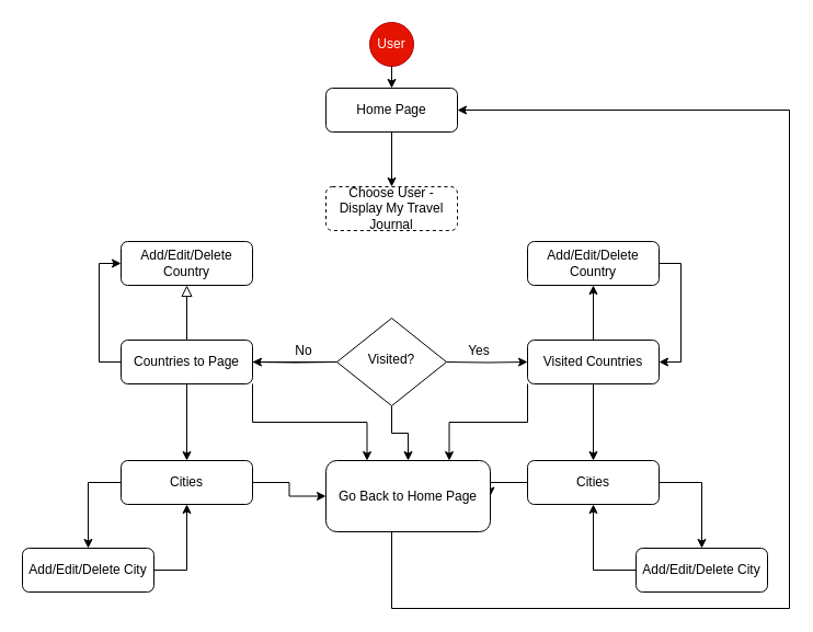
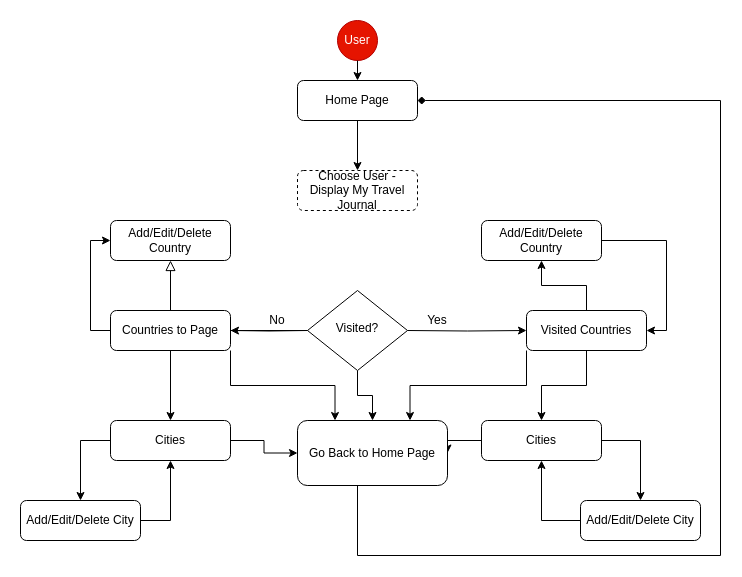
  <mxCell id="0" />
  <mxCell id="1" parent="0" />
  <mxCell id="2" style="edgeStyle=orthogonalEdgeStyle;rounded=0;orthogonalLoop=1;jettySize=auto;html=1;exitX=0.5;exitY=1;exitDx=0;exitDy=0;" edge="1" parent="1" source="3" target="12"><mxGeometry relative="1" as="geometry" /></mxCell>
  <mxCell id="3" value="Home Page" style="rounded=1;whiteSpace=wrap;html=1;fontSize=12;glass=0;strokeWidth=1;shadow=0;" parent="1" vertex="1"><mxGeometry x="297" y="80" width="120" height="40" as="geometry" /></mxCell>
  <mxCell id="4" value="" style="rounded=0;html=1;jettySize=auto;orthogonalLoop=1;fontSize=11;endArrow=block;endFill=0;endSize=8;strokeWidth=1;shadow=0;labelBackgroundColor=none;edgeStyle=orthogonalEdgeStyle;" parent="1" source="6" target="7" edge="1"><mxGeometry y="20" relative="1" as="geometry"><mxPoint as="offset" /><mxPoint x="197" y="280" as="targetPoint" /></mxGeometry></mxCell>
  <mxCell id="5" style="edgeStyle=orthogonalEdgeStyle;rounded=0;orthogonalLoop=1;jettySize=auto;html=1;exitX=0.5;exitY=1;exitDx=0;exitDy=0;" edge="1" parent="1" source="6" target="36"><mxGeometry relative="1" as="geometry" /></mxCell>
  <mxCell id="6" value="Visited?" style="rhombus;whiteSpace=wrap;html=1;shadow=0;fontFamily=Helvetica;fontSize=12;align=center;strokeWidth=1;spacing=6;spacingTop=-4;" parent="1" vertex="1"><mxGeometry x="307" y="290" width="100" height="80" as="geometry" /></mxCell>
  <mxCell id="7" value="Add/Edit/Delete Country" style="rounded=1;whiteSpace=wrap;html=1;fontSize=12;glass=0;strokeWidth=1;shadow=0;" parent="1" vertex="1"><mxGeometry x="110" width="120" height="40" as="geometry" y="220" /></mxCell>
  <mxCell id="8" value="User" style="ellipse;whiteSpace=wrap;html=1;aspect=fixed;fillColor=#e51400;strokeColor=#B20000;fontColor=#ffffff;" vertex="1" parent="1"><mxGeometry x="337" y="20" width="40" height="40" as="geometry" /></mxCell>
  <mxCell id="9" value="" style="endArrow=classic;html=1;exitX=0.5;exitY=1;exitDx=0;exitDy=0;entryX=0.5;entryY=0;entryDx=0;entryDy=0;" edge="1" parent="1" source="8" target="3"><mxGeometry width="50" height="50" relative="1" as="geometry"><mxPoint x="377" y="260" as="sourcePoint" /><mxPoint x="427" y="210" as="targetPoint" /></mxGeometry></mxCell>
  <mxCell id="10" style="edgeStyle=orthogonalEdgeStyle;rounded=0;orthogonalLoop=1;jettySize=auto;html=1;exitX=1;exitY=0.5;exitDx=0;exitDy=0;entryX=0;entryY=0.5;entryDx=0;entryDy=0;" edge="1" parent="1" target="16"><mxGeometry relative="1" as="geometry"><mxPoint x="407" y="330" as="sourcePoint" /></mxGeometry></mxCell>
  <mxCell id="11" style="edgeStyle=orthogonalEdgeStyle;rounded=0;orthogonalLoop=1;jettySize=auto;html=1;exitX=0;exitY=0.5;exitDx=0;exitDy=0;entryX=1;entryY=0.5;entryDx=0;entryDy=0;" edge="1" parent="1" target="19"><mxGeometry relative="1" as="geometry"><mxPoint x="307" y="330" as="sourcePoint" /></mxGeometry></mxCell>
  <mxCell id="12" value="Choose User - Display My Travel Journal" style="rounded=1;whiteSpace=wrap;html=1;fontSize=12;glass=0;strokeWidth=1;shadow=0;dashed=1;" vertex="1" parent="1"><mxGeometry x="297" y="170" width="120" height="40" as="geometry" /></mxCell>
  <mxCell id="13" style="edgeStyle=orthogonalEdgeStyle;rounded=0;orthogonalLoop=1;jettySize=auto;html=1;exitX=0.5;exitY=0;exitDx=0;exitDy=0;entryX=0.5;entryY=1;entryDx=0;entryDy=0;" edge="1" parent="1" source="16" target="20"><mxGeometry relative="1" as="geometry" /></mxCell>
  <mxCell id="14" style="edgeStyle=orthogonalEdgeStyle;rounded=0;orthogonalLoop=1;jettySize=auto;html=1;exitX=0.5;exitY=1;exitDx=0;exitDy=0;" edge="1" parent="1" source="16" target="27"><mxGeometry relative="1" as="geometry" /></mxCell>
  <mxCell id="15" style="edgeStyle=orthogonalEdgeStyle;rounded=0;orthogonalLoop=1;jettySize=auto;html=1;exitX=0;exitY=1;exitDx=0;exitDy=0;entryX=0.75;entryY=0;entryDx=0;entryDy=0;" edge="1" parent="1" source="16" target="36"><mxGeometry relative="1" as="geometry" /></mxCell>
- <mxCell id="16" value="Visited Countries" style="rounded=1;whiteSpace=wrap;html=1;fontSize=12;glass=0;strokeWidth=1;shadow=0;" vertex="1" parent="1"><mxGeometry x="481" y="310" width="120" height="40" as="geometry" /></mxCell>
+ <mxCell id="16" value="Visited Countries" style="rounded=1;whiteSpace=wrap;html=1;fontSize=12;glass=0;strokeWidth=1;shadow=0;" vertex="1" parent="1"><mxGeometry x="526" y="310" width="120" height="40" as="geometry" /></mxCell>
  <mxCell id="17" style="edgeStyle=orthogonalEdgeStyle;rounded=0;orthogonalLoop=1;jettySize=auto;html=1;exitX=0.5;exitY=1;exitDx=0;exitDy=0;entryX=0.5;entryY=0;entryDx=0;entryDy=0;" edge="1" parent="1" source="19" target="30"><mxGeometry relative="1" as="geometry" /></mxCell>
  <mxCell id="18" style="edgeStyle=orthogonalEdgeStyle;rounded=0;orthogonalLoop=1;jettySize=auto;html=1;exitX=1;exitY=1;exitDx=0;exitDy=0;entryX=0.25;entryY=0;entryDx=0;entryDy=0;" edge="1" parent="1" source="19" target="36"><mxGeometry relative="1" as="geometry" /></mxCell>
  <mxCell id="19" value="Countries to Page" style="rounded=1;whiteSpace=wrap;html=1;fontSize=12;glass=0;strokeWidth=1;shadow=0;" vertex="1" parent="1"><mxGeometry x="110" y="310" width="120" height="40" as="geometry" /></mxCell>
  <mxCell id="20" value="Add/Edit/Delete Country" style="rounded=1;whiteSpace=wrap;html=1;fontSize=12;glass=0;strokeWidth=1;shadow=0;" vertex="1" parent="1"><mxGeometry x="481" width="120" height="40" as="geometry" y="220" /></mxCell>
  <mxCell id="21" style="edgeStyle=orthogonalEdgeStyle;rounded=0;orthogonalLoop=1;jettySize=auto;html=1;exitX=1;exitY=0.5;exitDx=0;exitDy=0;entryX=1;entryY=0.5;entryDx=0;entryDy=0;" edge="1" parent="1" source="20" target="16"><mxGeometry relative="1" as="geometry"><mxPoint x="660" y="330" as="targetPoint" /></mxGeometry></mxCell>
  <mxCell id="22" style="edgeStyle=orthogonalEdgeStyle;rounded=0;orthogonalLoop=1;jettySize=auto;html=1;exitX=0;exitY=0.5;exitDx=0;exitDy=0;entryX=0;entryY=0.5;entryDx=0;entryDy=0;" edge="1" parent="1" source="19" target="7"><mxGeometry relative="1" as="geometry"><mxPoint x="80" y="230" as="targetPoint" /><mxPoint x="110" y="330" as="sourcePoint" /></mxGeometry></mxCell>
  <mxCell id="23" value="Yes&lt;br&gt;" style="text;html=1;strokeColor=none;fillColor=none;align=center;verticalAlign=middle;whiteSpace=wrap;rounded=0;" vertex="1" parent="1"><mxGeometry x="417" y="310" width="40" height="20" as="geometry" /></mxCell>
  <mxCell id="24" value="No" style="text;html=1;strokeColor=none;fillColor=none;align=center;verticalAlign=middle;whiteSpace=wrap;rounded=0;" vertex="1" parent="1"><mxGeometry x="257" y="310" width="40" height="20" as="geometry" /></mxCell>
  <mxCell id="25" style="edgeStyle=orthogonalEdgeStyle;rounded=0;orthogonalLoop=1;jettySize=auto;html=1;exitX=1;exitY=0.5;exitDx=0;exitDy=0;entryX=0.5;entryY=0;entryDx=0;entryDy=0;" edge="1" parent="1" source="27" target="34"><mxGeometry relative="1" as="geometry"><mxPoint x="650" y="440" as="targetPoint" /></mxGeometry></mxCell>
  <mxCell id="26" style="edgeStyle=orthogonalEdgeStyle;rounded=0;orthogonalLoop=1;jettySize=auto;html=1;exitX=0;exitY=0.5;exitDx=0;exitDy=0;entryX=1;entryY=0.5;entryDx=0;entryDy=0;" edge="1" parent="1" source="27" target="36"><mxGeometry relative="1" as="geometry" /></mxCell>
  <mxCell id="27" value="Cities" style="rounded=1;whiteSpace=wrap;html=1;fontSize=12;glass=0;strokeWidth=1;shadow=0;" vertex="1" parent="1"><mxGeometry x="481" y="420" width="120" height="40" as="geometry" /></mxCell>
  <mxCell id="28" style="edgeStyle=orthogonalEdgeStyle;rounded=0;orthogonalLoop=1;jettySize=auto;html=1;exitX=0;exitY=0.5;exitDx=0;exitDy=0;" edge="1" parent="1" source="30" target="32"><mxGeometry relative="1" as="geometry"><mxPoint x="70" y="440" as="targetPoint" /></mxGeometry></mxCell>
  <mxCell id="29" style="edgeStyle=orthogonalEdgeStyle;rounded=0;orthogonalLoop=1;jettySize=auto;html=1;exitX=1;exitY=0.5;exitDx=0;exitDy=0;entryX=0;entryY=0.5;entryDx=0;entryDy=0;" edge="1" parent="1" source="30" target="36"><mxGeometry relative="1" as="geometry" /></mxCell>
  <mxCell id="30" value="Cities" style="rounded=1;whiteSpace=wrap;html=1;fontSize=12;glass=0;strokeWidth=1;shadow=0;" vertex="1" parent="1"><mxGeometry x="110" y="420" width="120" height="40" as="geometry" /></mxCell>
  <mxCell id="31" style="edgeStyle=orthogonalEdgeStyle;rounded=0;orthogonalLoop=1;jettySize=auto;html=1;exitX=1;exitY=0.5;exitDx=0;exitDy=0;entryX=0.5;entryY=1;entryDx=0;entryDy=0;" edge="1" parent="1" source="32" target="30"><mxGeometry relative="1" as="geometry"><mxPoint x="180" y="520" as="targetPoint" /></mxGeometry></mxCell>
  <mxCell id="32" value="Add/Edit/Delete City" style="rounded=1;whiteSpace=wrap;html=1;fontSize=12;glass=0;strokeWidth=1;shadow=0;" vertex="1" parent="1"><mxGeometry x="20" y="500" width="120" height="40" as="geometry" /></mxCell>
  <mxCell id="33" style="edgeStyle=orthogonalEdgeStyle;rounded=0;orthogonalLoop=1;jettySize=auto;html=1;exitX=0;exitY=0.5;exitDx=0;exitDy=0;entryX=0.5;entryY=1;entryDx=0;entryDy=0;" edge="1" parent="1" source="34" target="27"><mxGeometry relative="1" as="geometry"><mxPoint x="540" y="520" as="targetPoint" /></mxGeometry></mxCell>
  <mxCell id="34" value="Add/Edit/Delete City" style="rounded=1;whiteSpace=wrap;html=1;fontSize=12;glass=0;strokeWidth=1;shadow=0;" vertex="1" parent="1"><mxGeometry x="580" y="500" width="120" height="40" as="geometry" /></mxCell>
- <mxCell id="35" style="edgeStyle=orthogonalEdgeStyle;rounded=0;orthogonalLoop=1;jettySize=auto;html=1;exitX=0.5;exitY=1;exitDx=0;exitDy=0;entryX=1;entryY=0.5;entryDx=0;entryDy=0;" edge="1" parent="1" source="36" target="3"><mxGeometry relative="1" as="geometry"><mxPoint x="550" y="110" as="targetPoint" /><Array as="points"><mxPoint x="357" y="555" /><mxPoint x="720" y="555" /><mxPoint x="720" y="100" /></Array></mxGeometry></mxCell>
+ <mxCell id="35" style="edgeStyle=orthogonalEdgeStyle;rounded=0;orthogonalLoop=1;jettySize=auto;html=1;exitX=0.5;exitY=1;exitDx=0;exitDy=0;entryX=1;entryY=0.5;entryDx=0;entryDy=0;endArrow=diamond;" edge="1" parent="1" source="36" target="3"><mxGeometry relative="1" as="geometry"><mxPoint x="550" y="110" as="targetPoint" /><Array as="points"><mxPoint x="357" y="555" /><mxPoint x="720" y="555" /><mxPoint x="720" y="100" /></Array></mxGeometry></mxCell>
  <mxCell id="36" value="Go Back to Home Page" style="rounded=1;whiteSpace=wrap;html=1;fontSize=12;glass=0;strokeWidth=1;shadow=0;" vertex="1" parent="1"><mxGeometry x="297" y="420" width="150" height="65" as="geometry" /></mxCell>
